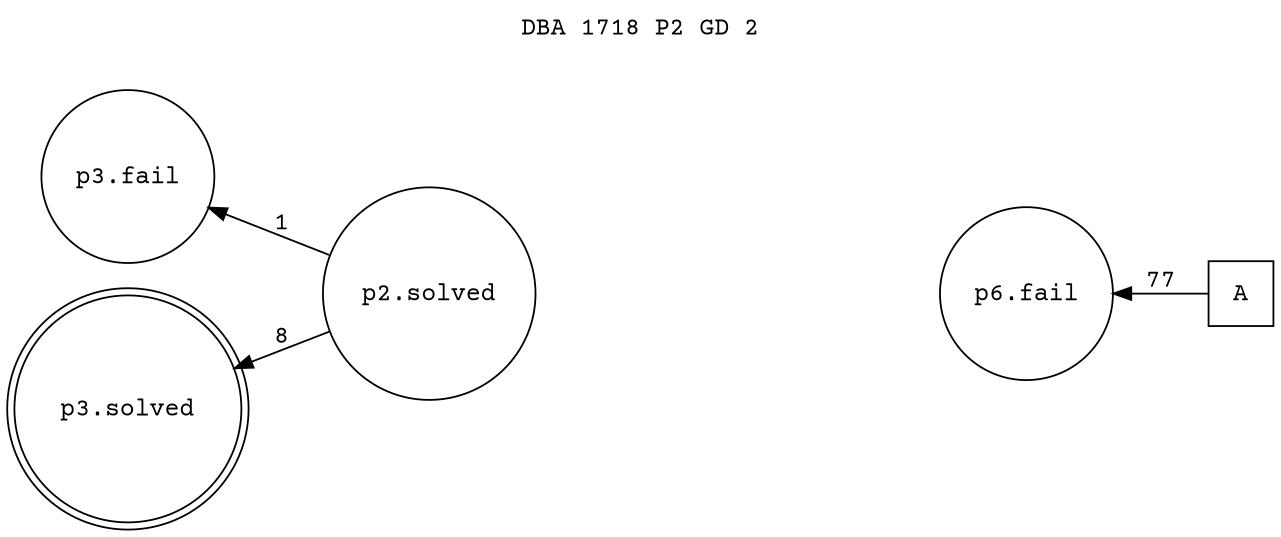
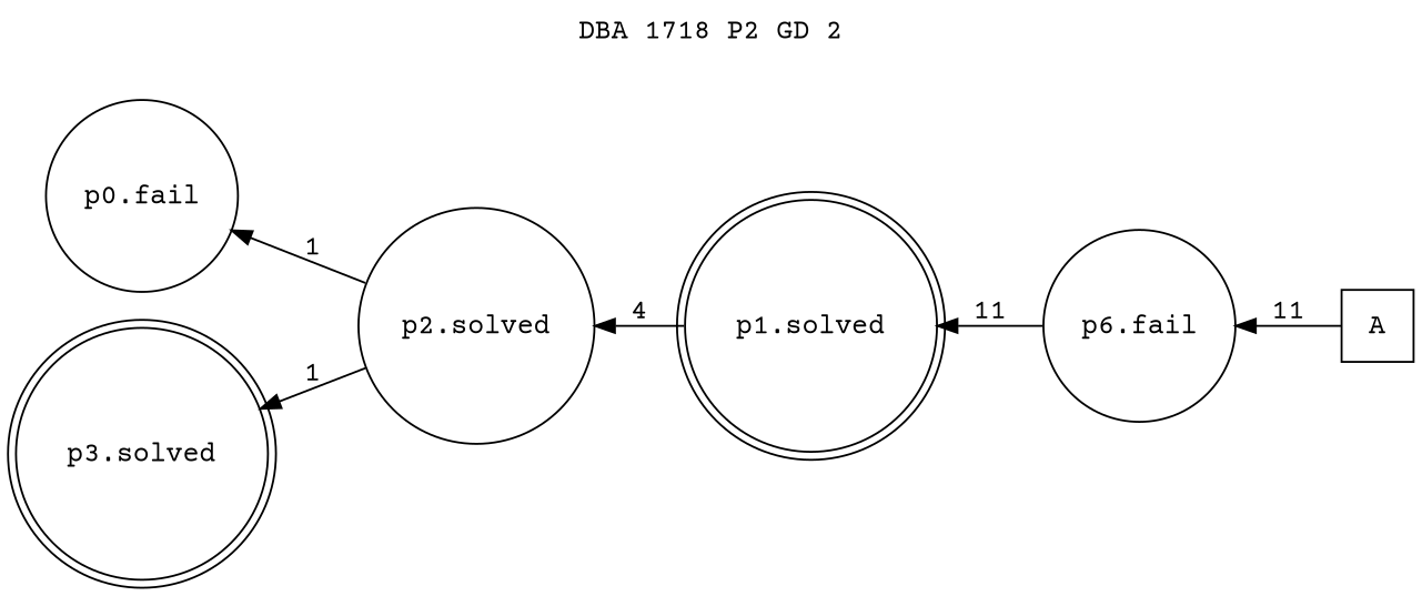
  digraph {
    fontname="Courier Prime"
    label=" DBA 1718 P2 GD 2 "
    labelloc=tl
    rankdir=RL
    node [fontname="Courier Prime" shape=circle]
    edge [fontname="Courier Prime"]
    n1 [label=A shape=square]
    n2 [label="p6.fail"]
+   n3 [label="p1.solved" shape=doublecircle]
    n4 [label="p2.solved"]
-   n5 [label="p3.fail"]
+   n5 [label="p0.fail"]
    n6 [label="p3.solved" shape=doublecircle]
-   n1 -> n2 [label=77]
+   n1 -> n2 [label=11]
+   n2 -> n3 [label=11]
+   n3 -> n4 [label=4]
    n4 -> n5 [label=1]
-   n4 -> n6 [label=8]
+   n4 -> n6 [label=1]
  }
